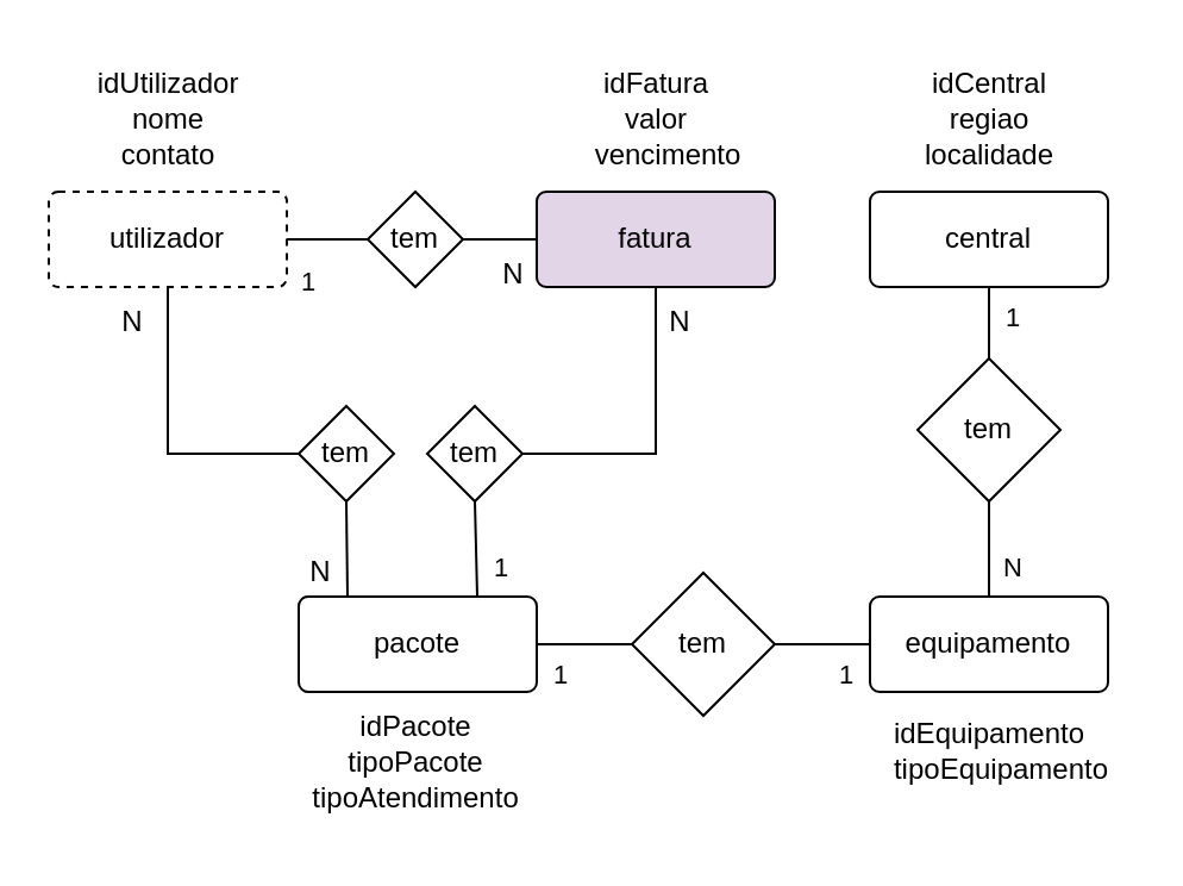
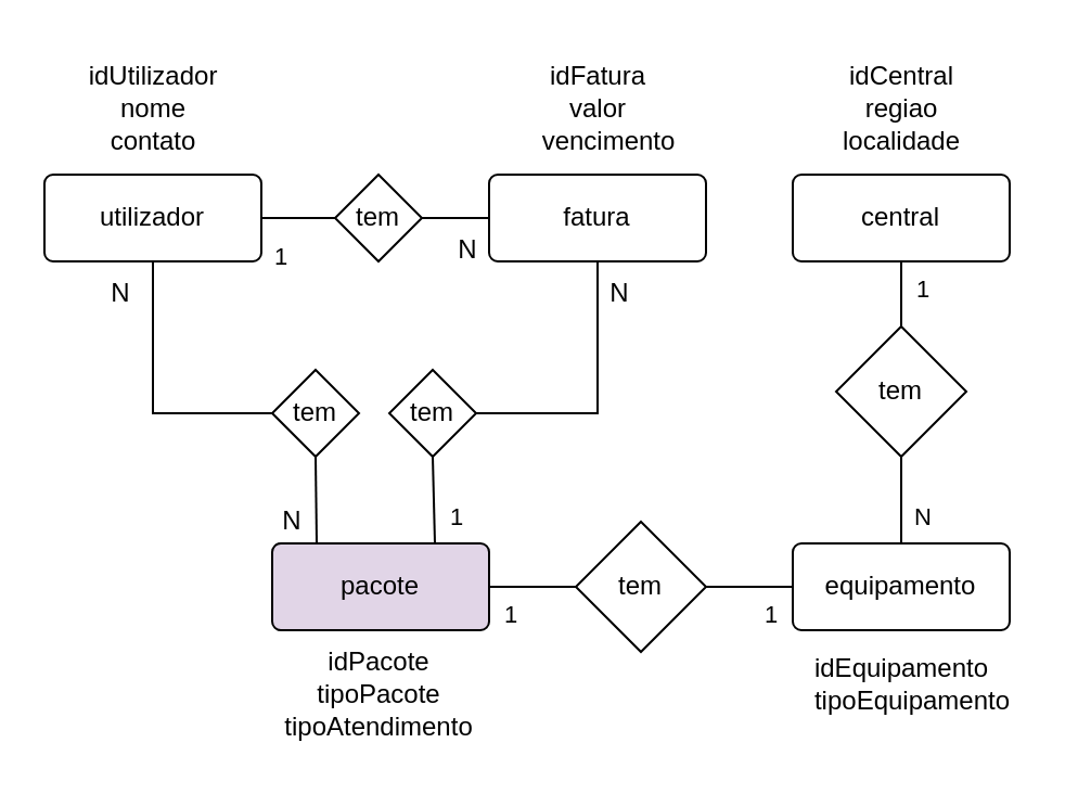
  <mxCell id="0" />
  <mxCell id="1" parent="0" />
  <mxCell id="2" value="&lt;font style=&quot;vertical-align: inherit;&quot;&gt;&lt;font style=&quot;vertical-align: inherit;&quot;&gt;idPacote&lt;/font&gt;&lt;/font&gt;" style="text;html=1;align=center;verticalAlign=middle;resizable=0;points=[];autosize=1;strokeColor=none;fillColor=none;fontSize=12;" parent="1" vertex="1"><mxGeometry x="139" y="290" width="70" height="30" as="geometry" /></mxCell>
- <mxCell id="3" value="&lt;font style=&quot;vertical-align: inherit;&quot;&gt;&lt;font style=&quot;vertical-align: inherit;&quot;&gt;&lt;font style=&quot;vertical-align: inherit;&quot;&gt;&lt;font style=&quot;vertical-align: inherit;&quot;&gt;utilizador&lt;/font&gt;&lt;/font&gt;&lt;/font&gt;&lt;/font&gt;" style="rounded=1;arcSize=10;whiteSpace=wrap;html=1;align=center;dashed=1;" parent="1" vertex="1"><mxGeometry x="20" y="80" width="100" height="40" as="geometry" /></mxCell>
+ <mxCell id="3" value="&lt;font style=&quot;vertical-align: inherit;&quot;&gt;&lt;font style=&quot;vertical-align: inherit;&quot;&gt;&lt;font style=&quot;vertical-align: inherit;&quot;&gt;&lt;font style=&quot;vertical-align: inherit;&quot;&gt;utilizador&lt;/font&gt;&lt;/font&gt;&lt;/font&gt;&lt;/font&gt;" style="rounded=1;arcSize=10;whiteSpace=wrap;html=1;align=center;" parent="1" vertex="1"><mxGeometry x="20" y="80" width="100" height="40" as="geometry" /></mxCell>
  <mxCell id="4" value="&lt;font style=&quot;vertical-align: inherit;&quot;&gt;&lt;font style=&quot;vertical-align: inherit;&quot;&gt;&lt;font style=&quot;vertical-align: inherit;&quot;&gt;&lt;font style=&quot;vertical-align: inherit;&quot;&gt;central&lt;/font&gt;&lt;/font&gt;&lt;/font&gt;&lt;/font&gt;" style="rounded=1;arcSize=10;whiteSpace=wrap;html=1;align=center;" parent="1" vertex="1"><mxGeometry x="365" y="80" width="100" height="40" as="geometry" /></mxCell>
- <mxCell id="5" value="&lt;font style=&quot;vertical-align: inherit;&quot;&gt;&lt;font style=&quot;vertical-align: inherit;&quot;&gt;&lt;font style=&quot;vertical-align: inherit;&quot;&gt;&lt;font style=&quot;vertical-align: inherit;&quot;&gt;&lt;font style=&quot;vertical-align: inherit;&quot;&gt;&lt;font style=&quot;vertical-align: inherit;&quot;&gt;fatura&lt;/font&gt;&lt;/font&gt;&lt;/font&gt;&lt;/font&gt;&lt;/font&gt;&lt;/font&gt;" style="rounded=1;arcSize=10;whiteSpace=wrap;html=1;align=center;fillColor=#e1d5e7;" parent="1" vertex="1"><mxGeometry x="225" y="80" width="100" height="40" as="geometry" /></mxCell>
+ <mxCell id="5" value="&lt;font style=&quot;vertical-align: inherit;&quot;&gt;&lt;font style=&quot;vertical-align: inherit;&quot;&gt;&lt;font style=&quot;vertical-align: inherit;&quot;&gt;&lt;font style=&quot;vertical-align: inherit;&quot;&gt;&lt;font style=&quot;vertical-align: inherit;&quot;&gt;&lt;font style=&quot;vertical-align: inherit;&quot;&gt;fatura&lt;/font&gt;&lt;/font&gt;&lt;/font&gt;&lt;/font&gt;&lt;/font&gt;&lt;/font&gt;" style="rounded=1;arcSize=10;whiteSpace=wrap;html=1;align=center;" parent="1" vertex="1"><mxGeometry x="225" y="80" width="100" height="40" as="geometry" /></mxCell>
  <mxCell id="6" value="tem" style="rhombus;whiteSpace=wrap;html=1;" parent="1" vertex="1"><mxGeometry x="385" y="150" width="60" height="60" as="geometry" /></mxCell>
  <mxCell id="7" value="" style="endArrow=none;html=1;rounded=0;entryX=0.5;entryY=0;entryDx=0;entryDy=0;exitX=0.5;exitY=1;exitDx=0;exitDy=0;" parent="1" source="6" target="12" edge="1"><mxGeometry width="50" height="50" relative="1" as="geometry"><mxPoint x="415" y="210" as="sourcePoint" /><mxPoint x="185" y="391" as="targetPoint" /></mxGeometry></mxCell>
  <mxCell id="8" value="" style="endArrow=none;html=1;rounded=0;exitX=0.5;exitY=1;exitDx=0;exitDy=0;entryX=0.5;entryY=0;entryDx=0;entryDy=0;" parent="1" source="4" target="6" edge="1"><mxGeometry width="50" height="50" relative="1" as="geometry"><mxPoint x="425" y="450" as="sourcePoint" /><mxPoint x="415" y="130" as="targetPoint" /></mxGeometry></mxCell>
  <mxCell id="9" value="N" style="text;html=1;align=center;verticalAlign=middle;resizable=0;points=[];autosize=1;strokeColor=none;fillColor=none;" parent="1" vertex="1"><mxGeometry x="200" y="100" width="30" height="30" as="geometry" /></mxCell>
  <mxCell id="10" value="1" style="edgeLabel;html=1;align=center;verticalAlign=middle;resizable=0;points=[];" parent="1" vertex="1" connectable="0"><mxGeometry x="149" y="120.002" as="geometry"><mxPoint x="-21" y="-3" as="offset" /></mxGeometry></mxCell>
- <mxCell id="11" value="&lt;font style=&quot;vertical-align: inherit;&quot;&gt;&lt;font style=&quot;vertical-align: inherit;&quot;&gt;pacote&lt;/font&gt;&lt;/font&gt;" style="rounded=1;arcSize=10;whiteSpace=wrap;html=1;align=center;" parent="1" vertex="1"><mxGeometry x="125" y="250" width="100" height="40" as="geometry" /></mxCell>
+ <mxCell id="11" value="&lt;font style=&quot;vertical-align: inherit;&quot;&gt;&lt;font style=&quot;vertical-align: inherit;&quot;&gt;pacote&lt;/font&gt;&lt;/font&gt;" style="rounded=1;arcSize=10;whiteSpace=wrap;html=1;align=center;fillColor=#e1d5e7;" parent="1" vertex="1"><mxGeometry x="125" y="250" width="100" height="40" as="geometry" /></mxCell>
  <mxCell id="12" value="&lt;font style=&quot;vertical-align: inherit;&quot;&gt;&lt;font style=&quot;vertical-align: inherit;&quot;&gt;&lt;font style=&quot;vertical-align: inherit;&quot;&gt;&lt;font style=&quot;vertical-align: inherit;&quot;&gt;equipamento&lt;/font&gt;&lt;/font&gt;&lt;/font&gt;&lt;/font&gt;" style="rounded=1;arcSize=10;whiteSpace=wrap;html=1;align=center;" parent="1" vertex="1"><mxGeometry x="365" y="250" width="100" height="40" as="geometry" /></mxCell>
  <mxCell id="13" value="&lt;font style=&quot;vertical-align: inherit;&quot;&gt;&lt;font style=&quot;vertical-align: inherit;&quot;&gt;tem&lt;/font&gt;&lt;/font&gt;" style="rhombus;whiteSpace=wrap;html=1;" parent="1" vertex="1"><mxGeometry x="265" y="240" width="60" height="60" as="geometry" /></mxCell>
  <mxCell id="14" value="" style="endArrow=none;html=1;rounded=0;exitX=0;exitY=0.5;exitDx=0;exitDy=0;entryX=1;entryY=0.5;entryDx=0;entryDy=0;" parent="1" source="13" edge="1"><mxGeometry width="50" height="50" relative="1" as="geometry"><mxPoint x="124" y="416" as="sourcePoint" /><mxPoint x="225" y="270" as="targetPoint" /></mxGeometry></mxCell>
  <mxCell id="15" value="" style="endArrow=none;html=1;rounded=0;entryX=0;entryY=0.5;entryDx=0;entryDy=0;" parent="1" source="13" edge="1"><mxGeometry width="50" height="50" relative="1" as="geometry"><mxPoint x="215" y="260" as="sourcePoint" /><mxPoint x="365" y="270" as="targetPoint" /></mxGeometry></mxCell>
  <mxCell id="16" value="tem" style="rhombus;whiteSpace=wrap;html=1;" parent="1" vertex="1"><mxGeometry x="179" y="170" width="40" height="40" as="geometry" /></mxCell>
  <mxCell id="17" value="" style="endArrow=none;html=1;rounded=0;entryX=1;entryY=0.5;entryDx=0;entryDy=0;exitX=0.5;exitY=1;exitDx=0;exitDy=0;" parent="1" source="5" target="16" edge="1"><mxGeometry width="50" height="50" relative="1" as="geometry"><mxPoint x="255" y="530" as="sourcePoint" /><mxPoint x="100" y="290" as="targetPoint" /><Array as="points"><mxPoint x="275" y="190" /></Array></mxGeometry></mxCell>
  <mxCell id="18" value="&lt;font style=&quot;vertical-align: inherit;&quot;&gt;&lt;font style=&quot;vertical-align: inherit;&quot;&gt;&lt;font style=&quot;vertical-align: inherit;&quot;&gt;&lt;font style=&quot;vertical-align: inherit;&quot;&gt;tipoAtendimento&lt;/font&gt;&lt;/font&gt;&lt;/font&gt;&lt;/font&gt;" style="text;html=1;align=center;verticalAlign=middle;resizable=0;points=[];autosize=1;strokeColor=none;fillColor=none;fontSize=12;" parent="1" vertex="1"><mxGeometry x="119" y="320" width="110" height="30" as="geometry" /></mxCell>
  <mxCell id="19" value="&lt;font style=&quot;vertical-align: inherit;&quot;&gt;&lt;font style=&quot;vertical-align: inherit;&quot;&gt;&lt;font style=&quot;vertical-align: inherit;&quot;&gt;&lt;font style=&quot;vertical-align: inherit;&quot;&gt;idFatura&lt;/font&gt;&lt;/font&gt;&lt;/font&gt;&lt;/font&gt;" style="text;html=1;align=center;verticalAlign=middle;resizable=0;points=[];autosize=1;strokeColor=none;fillColor=none;fontSize=12;" parent="1" vertex="1"><mxGeometry x="240" y="20" width="70" height="30" as="geometry" /></mxCell>
  <mxCell id="20" value="&lt;font style=&quot;vertical-align: inherit;&quot;&gt;&lt;font style=&quot;vertical-align: inherit;&quot;&gt;&lt;font style=&quot;vertical-align: inherit;&quot;&gt;&lt;font style=&quot;vertical-align: inherit;&quot;&gt;idUtilizador&lt;/font&gt;&lt;/font&gt;&lt;/font&gt;&lt;/font&gt;" style="text;html=1;align=center;verticalAlign=middle;resizable=0;points=[];autosize=1;strokeColor=none;fillColor=none;fontSize=12;" parent="1" vertex="1"><mxGeometry x="30" y="20" width="80" height="30" as="geometry" /></mxCell>
  <mxCell id="21" value="&lt;font style=&quot;vertical-align: inherit;&quot;&gt;&lt;font style=&quot;vertical-align: inherit;&quot;&gt;&lt;font style=&quot;vertical-align: inherit;&quot;&gt;&lt;font style=&quot;vertical-align: inherit;&quot;&gt;&lt;font style=&quot;vertical-align: inherit;&quot;&gt;&lt;font style=&quot;vertical-align: inherit;&quot;&gt;contato&lt;/font&gt;&lt;/font&gt;&lt;/font&gt;&lt;/font&gt;&lt;/font&gt;&lt;/font&gt;" style="text;html=1;align=center;verticalAlign=middle;resizable=0;points=[];autosize=1;strokeColor=none;fillColor=none;fontSize=12;" parent="1" vertex="1"><mxGeometry x="40" y="50" width="60" height="30" as="geometry" /></mxCell>
  <mxCell id="22" value="&lt;font style=&quot;vertical-align: inherit;&quot;&gt;&lt;font style=&quot;vertical-align: inherit;&quot;&gt;&lt;font style=&quot;vertical-align: inherit;&quot;&gt;&lt;font style=&quot;vertical-align: inherit;&quot;&gt;&lt;font style=&quot;vertical-align: inherit;&quot;&gt;&lt;font style=&quot;vertical-align: inherit;&quot;&gt;&lt;font style=&quot;vertical-align: inherit;&quot;&gt;&lt;font style=&quot;vertical-align: inherit;&quot;&gt;nome&lt;/font&gt;&lt;/font&gt;&lt;/font&gt;&lt;/font&gt;&lt;/font&gt;&lt;/font&gt;&lt;/font&gt;&lt;/font&gt;" style="text;html=1;align=center;verticalAlign=middle;resizable=0;points=[];autosize=1;strokeColor=none;fillColor=none;fontSize=12;" parent="1" vertex="1"><mxGeometry x="45" y="35" width="50" height="30" as="geometry" /></mxCell>
  <mxCell id="23" value="&lt;font style=&quot;vertical-align: inherit;&quot;&gt;&lt;font style=&quot;vertical-align: inherit;&quot;&gt;&lt;font style=&quot;vertical-align: inherit;&quot;&gt;&lt;font style=&quot;vertical-align: inherit;&quot;&gt;&lt;font style=&quot;vertical-align: inherit;&quot;&gt;&lt;font style=&quot;vertical-align: inherit;&quot;&gt;idEquipamento&lt;/font&gt;&lt;/font&gt;&lt;/font&gt;&lt;/font&gt;&lt;/font&gt;&lt;/font&gt;" style="text;html=1;align=center;verticalAlign=middle;resizable=0;points=[];autosize=1;strokeColor=none;fillColor=none;fontSize=12;" parent="1" vertex="1"><mxGeometry x="365" y="292.5" width="100" height="30" as="geometry" /></mxCell>
  <mxCell id="24" value="&lt;font style=&quot;vertical-align: inherit;&quot;&gt;&lt;font style=&quot;vertical-align: inherit;&quot;&gt;&lt;font style=&quot;vertical-align: inherit;&quot;&gt;&lt;font style=&quot;vertical-align: inherit;&quot;&gt;&lt;font style=&quot;vertical-align: inherit;&quot;&gt;&lt;font style=&quot;vertical-align: inherit;&quot;&gt;&lt;font style=&quot;vertical-align: inherit;&quot;&gt;&lt;font style=&quot;vertical-align: inherit;&quot;&gt;&lt;font style=&quot;vertical-align: inherit;&quot;&gt;&lt;font style=&quot;vertical-align: inherit;&quot;&gt;tipoEquipamento&lt;/font&gt;&lt;/font&gt;&lt;/font&gt;&lt;/font&gt;&lt;/font&gt;&lt;/font&gt;&lt;/font&gt;&lt;/font&gt;&lt;/font&gt;&lt;/font&gt;" style="text;html=1;align=center;verticalAlign=middle;resizable=0;points=[];autosize=1;strokeColor=none;fillColor=none;fontSize=12;" parent="1" vertex="1"><mxGeometry x="365" y="307.5" width="110" height="30" as="geometry" /></mxCell>
  <mxCell id="25" value="&lt;font style=&quot;vertical-align: inherit;&quot;&gt;&lt;font style=&quot;vertical-align: inherit;&quot;&gt;&lt;font style=&quot;vertical-align: inherit;&quot;&gt;&lt;font style=&quot;vertical-align: inherit;&quot;&gt;idCentral&lt;/font&gt;&lt;/font&gt;&lt;/font&gt;&lt;/font&gt;" style="text;html=1;align=center;verticalAlign=middle;resizable=0;points=[];autosize=1;strokeColor=none;fillColor=none;fontSize=12;" parent="1" vertex="1"><mxGeometry x="380" y="20" width="70" height="30" as="geometry" /></mxCell>
  <mxCell id="26" value="&lt;font style=&quot;vertical-align: inherit;&quot;&gt;&lt;font style=&quot;vertical-align: inherit;&quot;&gt;&lt;font style=&quot;vertical-align: inherit;&quot;&gt;&lt;font style=&quot;vertical-align: inherit;&quot;&gt;&lt;font style=&quot;vertical-align: inherit;&quot;&gt;&lt;font style=&quot;vertical-align: inherit;&quot;&gt;&lt;font style=&quot;vertical-align: inherit;&quot;&gt;&lt;font style=&quot;vertical-align: inherit;&quot;&gt;regiao&lt;/font&gt;&lt;/font&gt;&lt;/font&gt;&lt;/font&gt;&lt;/font&gt;&lt;/font&gt;&lt;/font&gt;&lt;/font&gt;" style="text;html=1;align=center;verticalAlign=middle;resizable=0;points=[];autosize=1;strokeColor=none;fillColor=none;fontSize=12;" parent="1" vertex="1"><mxGeometry x="385" y="35" width="60" height="30" as="geometry" /></mxCell>
  <mxCell id="27" value="&lt;font style=&quot;vertical-align: inherit;&quot;&gt;&lt;font style=&quot;vertical-align: inherit;&quot;&gt;&lt;font style=&quot;vertical-align: inherit;&quot;&gt;&lt;font style=&quot;vertical-align: inherit;&quot;&gt;&lt;font style=&quot;vertical-align: inherit;&quot;&gt;&lt;font style=&quot;vertical-align: inherit;&quot;&gt;&lt;font style=&quot;vertical-align: inherit;&quot;&gt;&lt;font style=&quot;vertical-align: inherit;&quot;&gt;&lt;font style=&quot;vertical-align: inherit;&quot;&gt;&lt;font style=&quot;vertical-align: inherit;&quot;&gt;tipoPacote&lt;/font&gt;&lt;/font&gt;&lt;/font&gt;&lt;/font&gt;&lt;/font&gt;&lt;/font&gt;&lt;/font&gt;&lt;/font&gt;&lt;/font&gt;&lt;/font&gt;" style="text;html=1;align=center;verticalAlign=middle;resizable=0;points=[];autosize=1;strokeColor=none;fillColor=none;fontSize=12;" parent="1" vertex="1"><mxGeometry x="134" y="305" width="80" height="30" as="geometry" /></mxCell>
  <mxCell id="28" value="N" style="text;html=1;align=center;verticalAlign=middle;resizable=0;points=[];autosize=1;strokeColor=none;fillColor=none;" parent="1" vertex="1"><mxGeometry x="119" y="225" width="30" height="30" as="geometry" /></mxCell>
  <mxCell id="29" value="N" style="text;html=1;align=center;verticalAlign=middle;resizable=0;points=[];autosize=1;strokeColor=none;fillColor=none;" parent="1" vertex="1"><mxGeometry x="40" y="120" width="30" height="30" as="geometry" /></mxCell>
  <mxCell id="30" value="1" style="edgeLabel;html=1;align=center;verticalAlign=middle;resizable=0;points=[];" parent="1" vertex="1" connectable="0"><mxGeometry x="375" y="285.002" as="geometry"><mxPoint x="-21" y="-3" as="offset" /></mxGeometry></mxCell>
  <mxCell id="31" value="&lt;font style=&quot;vertical-align: inherit;&quot;&gt;&lt;font style=&quot;vertical-align: inherit;&quot;&gt;&lt;font style=&quot;vertical-align: inherit;&quot;&gt;&lt;font style=&quot;vertical-align: inherit;&quot;&gt;&lt;font style=&quot;vertical-align: inherit;&quot;&gt;&lt;font style=&quot;vertical-align: inherit;&quot;&gt;&lt;font style=&quot;vertical-align: inherit;&quot;&gt;&lt;font style=&quot;vertical-align: inherit;&quot;&gt;localidade&lt;/font&gt;&lt;/font&gt;&lt;/font&gt;&lt;/font&gt;&lt;/font&gt;&lt;/font&gt;&lt;/font&gt;&lt;/font&gt;" style="text;html=1;align=center;verticalAlign=middle;resizable=0;points=[];autosize=1;strokeColor=none;fillColor=none;fontSize=12;" parent="1" vertex="1"><mxGeometry x="375" y="50" width="80" height="30" as="geometry" /></mxCell>
  <mxCell id="32" value="N" style="edgeLabel;html=1;align=center;verticalAlign=middle;resizable=0;points=[];" parent="1" vertex="1" connectable="0"><mxGeometry x="445" y="240.002" as="geometry"><mxPoint x="-21" y="-3" as="offset" /></mxGeometry></mxCell>
  <mxCell id="33" value="1" style="edgeLabel;html=1;align=center;verticalAlign=middle;resizable=0;points=[];" parent="1" vertex="1" connectable="0"><mxGeometry x="255" y="285.002" as="geometry"><mxPoint x="-21" y="-3" as="offset" /></mxGeometry></mxCell>
  <mxCell id="34" value="1" style="edgeLabel;html=1;align=center;verticalAlign=middle;resizable=0;points=[];" parent="1" vertex="1" connectable="0"><mxGeometry x="445" y="135.002" as="geometry"><mxPoint x="-21" y="-3" as="offset" /></mxGeometry></mxCell>
  <mxCell id="35" value="" style="endArrow=none;html=1;rounded=0;entryX=0;entryY=0.5;entryDx=0;entryDy=0;exitX=0.5;exitY=1;exitDx=0;exitDy=0;" parent="1" source="3" target="36" edge="1"><mxGeometry width="50" height="50" relative="1" as="geometry"><mxPoint x="119" y="100" as="sourcePoint" /><mxPoint x="119" y="180" as="targetPoint" /><Array as="points"><mxPoint x="70" y="190" /></Array></mxGeometry></mxCell>
  <mxCell id="36" value="tem" style="rhombus;whiteSpace=wrap;html=1;" parent="1" vertex="1"><mxGeometry x="125" y="170" width="40" height="40" as="geometry" /></mxCell>
  <mxCell id="37" value="" style="endArrow=none;html=1;rounded=0;exitX=0.5;exitY=1;exitDx=0;exitDy=0;entryX=0.75;entryY=0;entryDx=0;entryDy=0;" parent="1" source="36" edge="1"><mxGeometry width="50" height="50" relative="1" as="geometry"><mxPoint x="144.5" y="210" as="sourcePoint" /><mxPoint x="145.5" y="250" as="targetPoint" /></mxGeometry></mxCell>
  <mxCell id="38" value="" style="endArrow=none;html=1;rounded=0;exitX=0.5;exitY=1;exitDx=0;exitDy=0;entryX=0.75;entryY=0;entryDx=0;entryDy=0;" parent="1" source="16" target="11" edge="1"><mxGeometry width="50" height="50" relative="1" as="geometry"><mxPoint x="225" y="200" as="sourcePoint" /><mxPoint x="225.5" y="240" as="targetPoint" /></mxGeometry></mxCell>
  <mxCell id="39" value="tem" style="rhombus;whiteSpace=wrap;html=1;" parent="1" vertex="1"><mxGeometry x="154" y="80" width="40" height="40" as="geometry" /></mxCell>
  <mxCell id="40" value="" style="endArrow=none;html=1;rounded=0;exitX=0;exitY=0.5;exitDx=0;exitDy=0;entryX=1;entryY=0.5;entryDx=0;entryDy=0;" parent="1" source="39" target="3" edge="1"><mxGeometry width="50" height="50" relative="1" as="geometry"><mxPoint x="144.73" y="100" as="sourcePoint" /><mxPoint x="145.23" y="140" as="targetPoint" /></mxGeometry></mxCell>
  <mxCell id="41" value="" style="endArrow=none;html=1;rounded=0;exitX=1;exitY=0.5;exitDx=0;exitDy=0;entryX=0;entryY=0.5;entryDx=0;entryDy=0;" parent="1" source="39" target="5" edge="1"><mxGeometry width="50" height="50" relative="1" as="geometry"><mxPoint x="205" y="100" as="sourcePoint" /><mxPoint x="205.5" y="140" as="targetPoint" /></mxGeometry></mxCell>
  <mxCell id="42" value="N" style="text;html=1;align=center;verticalAlign=middle;resizable=0;points=[];autosize=1;strokeColor=none;fillColor=none;" parent="1" vertex="1"><mxGeometry x="270" y="120" width="30" height="30" as="geometry" /></mxCell>
  <mxCell id="43" value="1" style="edgeLabel;html=1;align=center;verticalAlign=middle;resizable=0;points=[];" parent="1" vertex="1" connectable="0"><mxGeometry x="230" y="240.002" as="geometry"><mxPoint x="-21" y="-3" as="offset" /></mxGeometry></mxCell>
  <mxCell id="44" value="&lt;font style=&quot;vertical-align: inherit;&quot;&gt;&lt;font style=&quot;vertical-align: inherit;&quot;&gt;&lt;font style=&quot;vertical-align: inherit;&quot;&gt;&lt;font style=&quot;vertical-align: inherit;&quot;&gt;vencimento&lt;/font&gt;&lt;/font&gt;&lt;/font&gt;&lt;/font&gt;" style="text;html=1;align=center;verticalAlign=middle;resizable=0;points=[];autosize=1;strokeColor=none;fillColor=none;fontSize=12;" parent="1" vertex="1"><mxGeometry x="240" y="50" width="80" height="30" as="geometry" /></mxCell>
  <mxCell id="45" value="&lt;font style=&quot;vertical-align: inherit;&quot;&gt;&lt;font style=&quot;vertical-align: inherit;&quot;&gt;valor&lt;/font&gt;&lt;/font&gt;" style="text;html=1;align=center;verticalAlign=middle;resizable=0;points=[];autosize=1;strokeColor=none;fillColor=none;fontSize=12;" parent="1" vertex="1"><mxGeometry x="250" y="35" width="50" height="30" as="geometry" /></mxCell>
